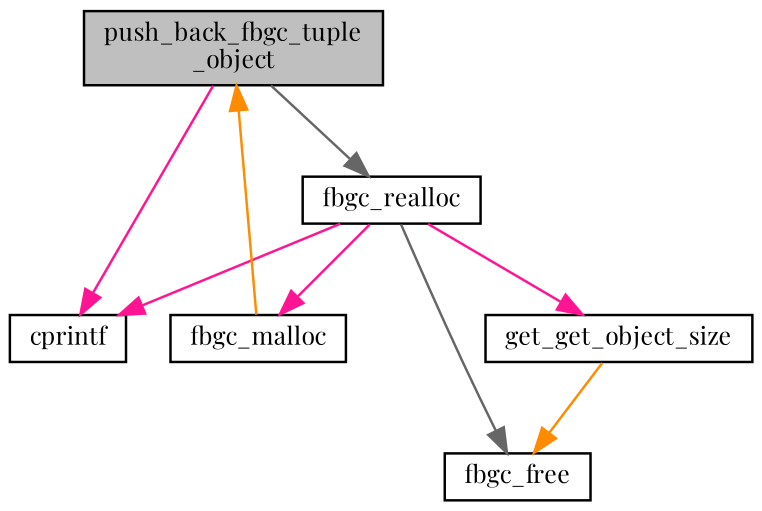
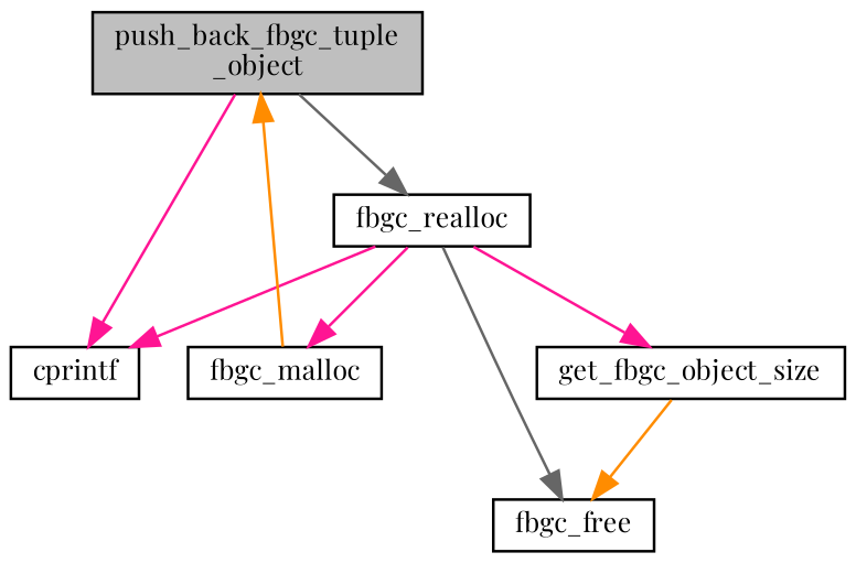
  digraph {
    fontname="Playfair Display"
    rankdir=TB
    node [color=black fillcolor=white fontname="Playfair Display" fontsize=10 shape=record style=filled]
    edge [color=deeppink fontname="Playfair Display" fontsize=10 labelfontname=Helvetica labelfontsize=10 style=solid]
    n1 [fillcolor=grey75 fontcolor=black height=0.2 label="push_back_fbgc_tuple\l_object" width=0.4]
    n2 [height=0.2 label=cprintf width=0.4]
    n3 [height=0.2 label=fbgc_realloc width=0.4]
    n4 [height=0.2 label=fbgc_malloc width=0.4]
-   n5 [height=0.2 label=get_get_object_size width=0.4]
+   n5 [height=0.2 label=get_fbgc_object_size width=0.4]
    n6 [height=0.2 label=fbgc_free width=0.4]
    n1 -> n2
    n1 -> n3 [color=gray40]
    n3 -> n2
    n3 -> n4
    n3 -> n5
    n3 -> n6 [color=gray40]
    n4 -> n1 [color=darkorange]
    n5 -> n6 [color=darkorange]
  }
